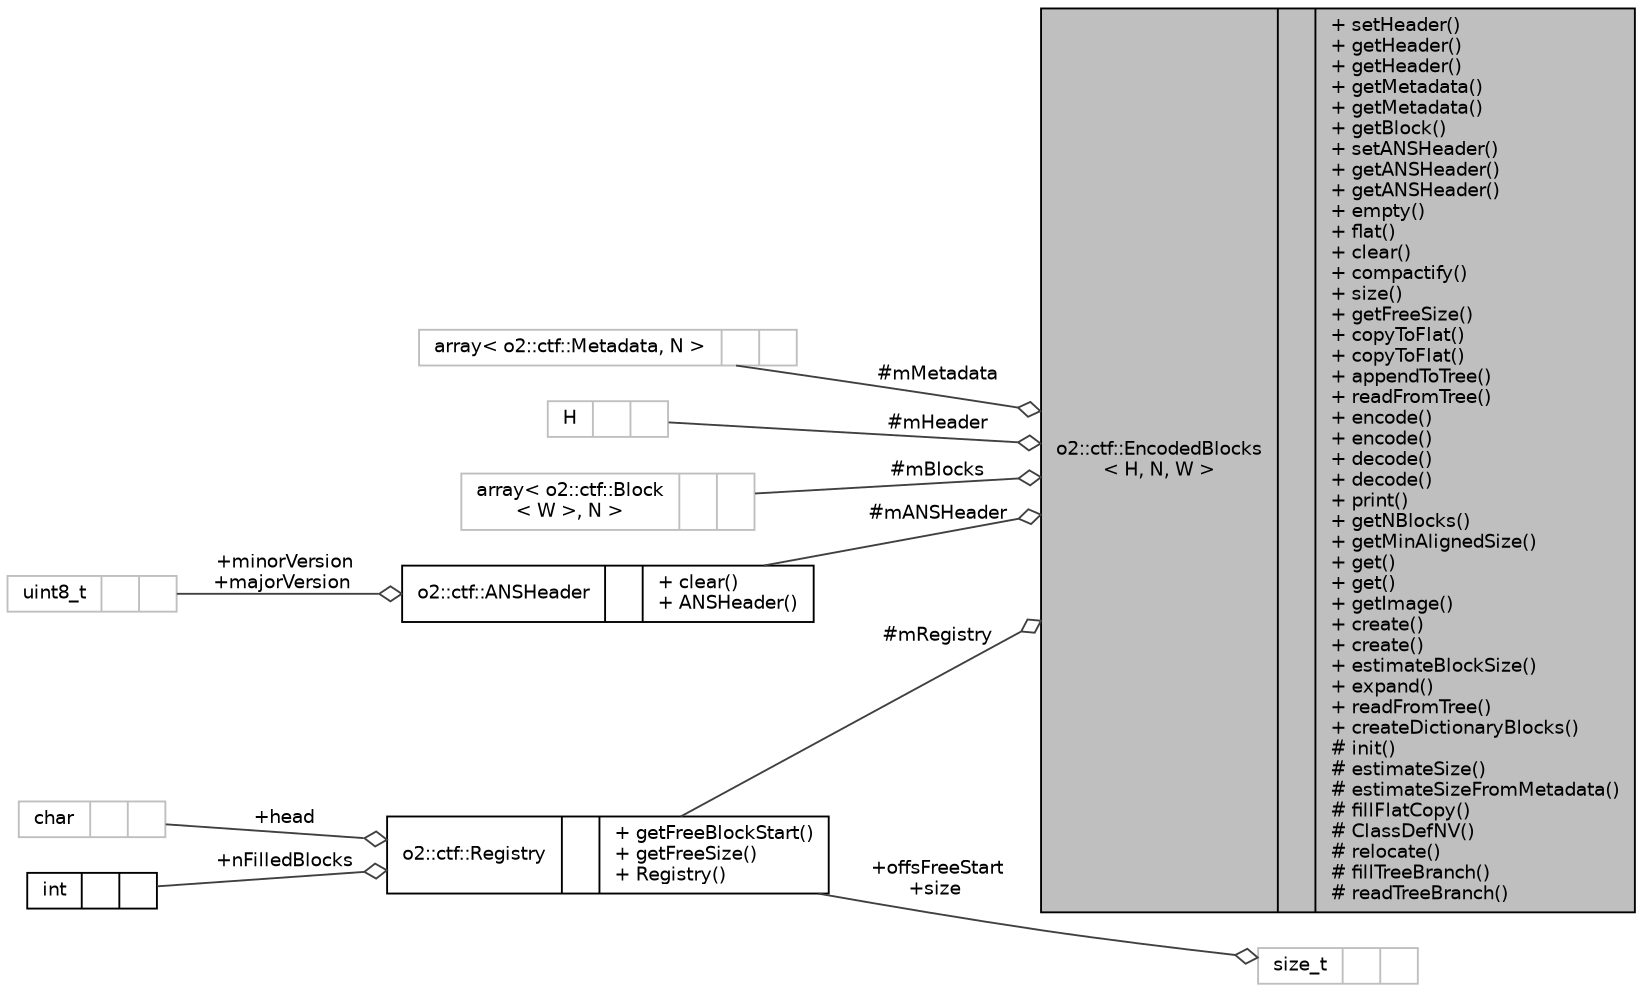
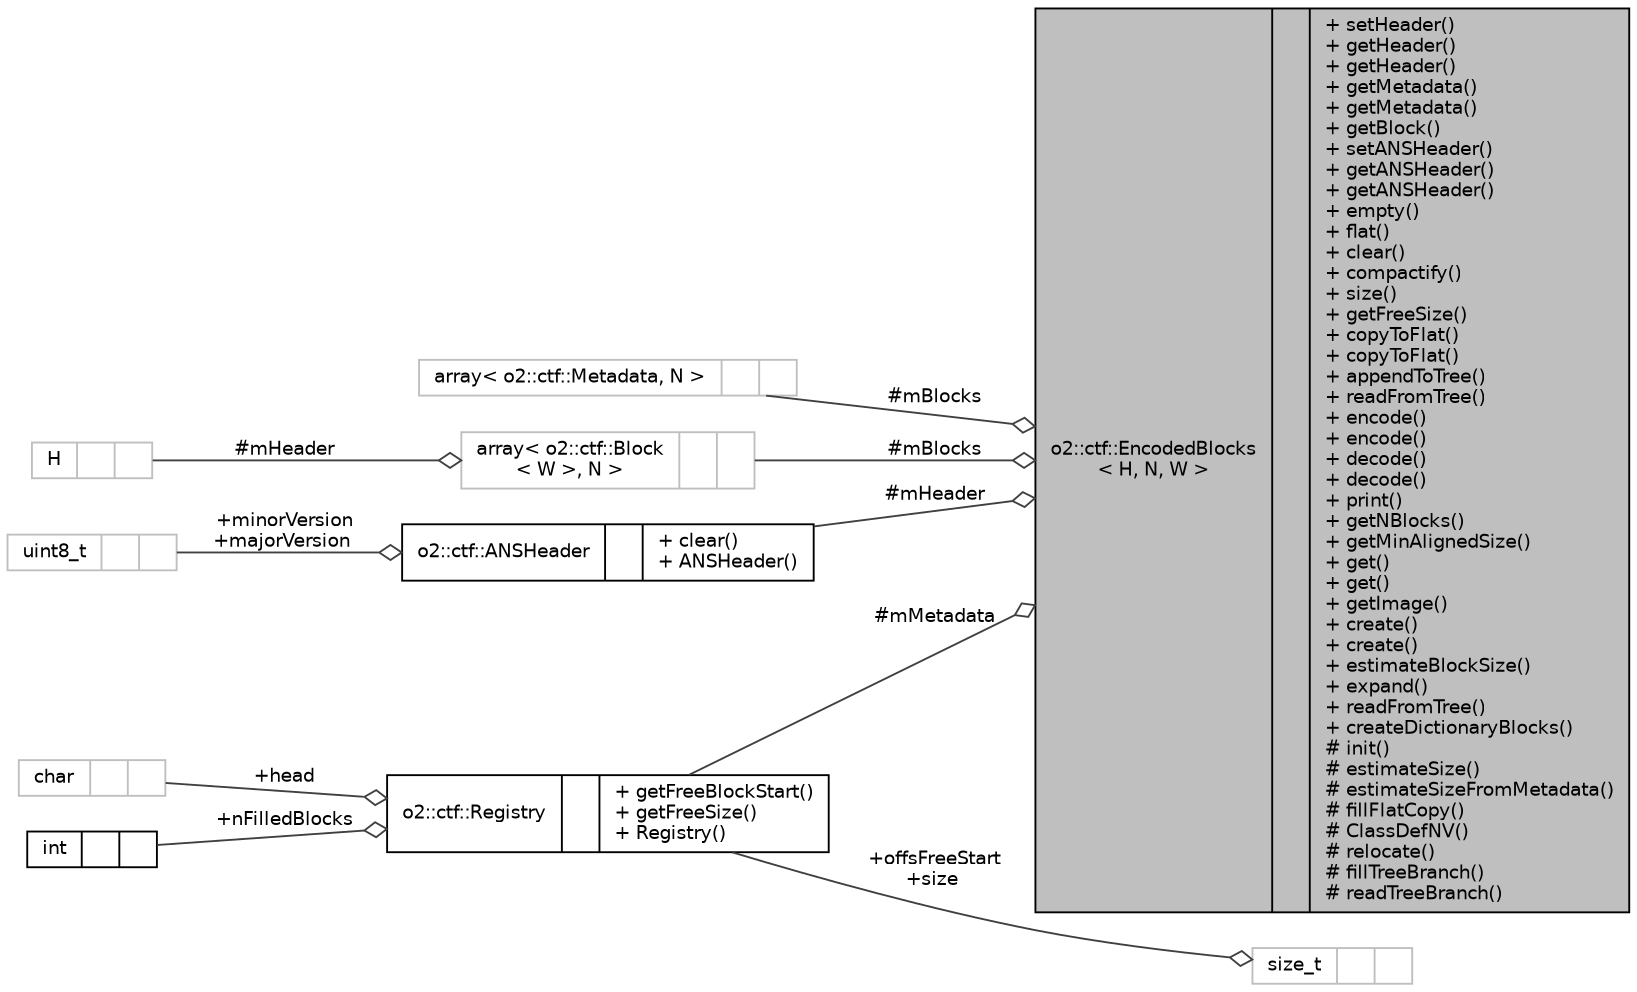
  digraph {
    rankdir=LR
    node [color=grey75 fontname=Helvetica fontsize=10 shape=record]
    edge [arrowhead=odiamond color=grey25 fontname=Helvetica fontsize=10 labelfontname=Helvetica labelfontsize=10 style=solid]
    n1 [color=black fillcolor=grey75 fontcolor=black height=0.2 label="{o2::ctf::EncodedBlocks\l\< H, N, W \>\n||+ setHeader()\l+ getHeader()\l+ getHeader()\l+ getMetadata()\l+ getMetadata()\l+ getBlock()\l+ setANSHeader()\l+ getANSHeader()\l+ getANSHeader()\l+ empty()\l+ flat()\l+ clear()\l+ compactify()\l+ size()\l+ getFreeSize()\l+ copyToFlat()\l+ copyToFlat()\l+ appendToTree()\l+ readFromTree()\l+ encode()\l+ encode()\l+ decode()\l+ decode()\l+ print()\l+ getNBlocks()\l+ getMinAlignedSize()\l+ get()\l+ get()\l+ getImage()\l+ create()\l+ create()\l+ estimateBlockSize()\l+ expand()\l+ readFromTree()\l+ createDictionaryBlocks()\l# init()\l# estimateSize()\l# estimateSizeFromMetadata()\l# fillFlatCopy()\l# ClassDefNV()\l# relocate()\l# fillTreeBranch()\l# readTreeBranch()\l}" style=filled width=0.4]
    n2 [height=0.2 label="{array\< o2::ctf::Metadata, N \>\n||}" width=0.4]
    n3 [height=0.2 label="{H\n||}" width=0.4]
    n4 [height=0.2 label="{array\< o2::ctf::Block\l\< W \>, N \>\n||}" width=0.4]
    n5 [color=black height=0.2 label="{o2::ctf::ANSHeader\n||+ clear()\l+ ANSHeader()\l}" width=0.4]
    n6 [height=0.2 label="{uint8_t\n||}" width=0.4]
    n7 [color=black height=0.2 label="{o2::ctf::Registry\n||+ getFreeBlockStart()\l+ getFreeSize()\l+ Registry()\l}" width=0.4]
    n8 [height=0.2 label="{size_t\n||}" width=0.4]
    n9 [height=0.2 label="{char\n||}" width=0.4]
    n10 [color=black height=0.2 label="{int\n||}" width=0.4]
-   n2 -> n1 [label=" #mMetadata"]
-   n3 -> n1 [label=" #mHeader"]
+   n2 -> n1 [label=" #mBlocks"]
+   n3 -> n4 [label=" #mHeader"]
    n4 -> n1 [label=" #mBlocks"]
-   n5 -> n1 [label=" #mANSHeader"]
+   n5 -> n1 [label=" #mHeader"]
    n6 -> n5 [label=" +minorVersion\n+majorVersion"]
-   n7 -> n1 [label=" #mRegistry"]
+   n7 -> n1 [label=" #mMetadata"]
    n7 -> n8 [label=" +offsFreeStart\n+size"]
    n9 -> n7 [label=" +head"]
    n10 -> n7 [label=" +nFilledBlocks"]
  }
